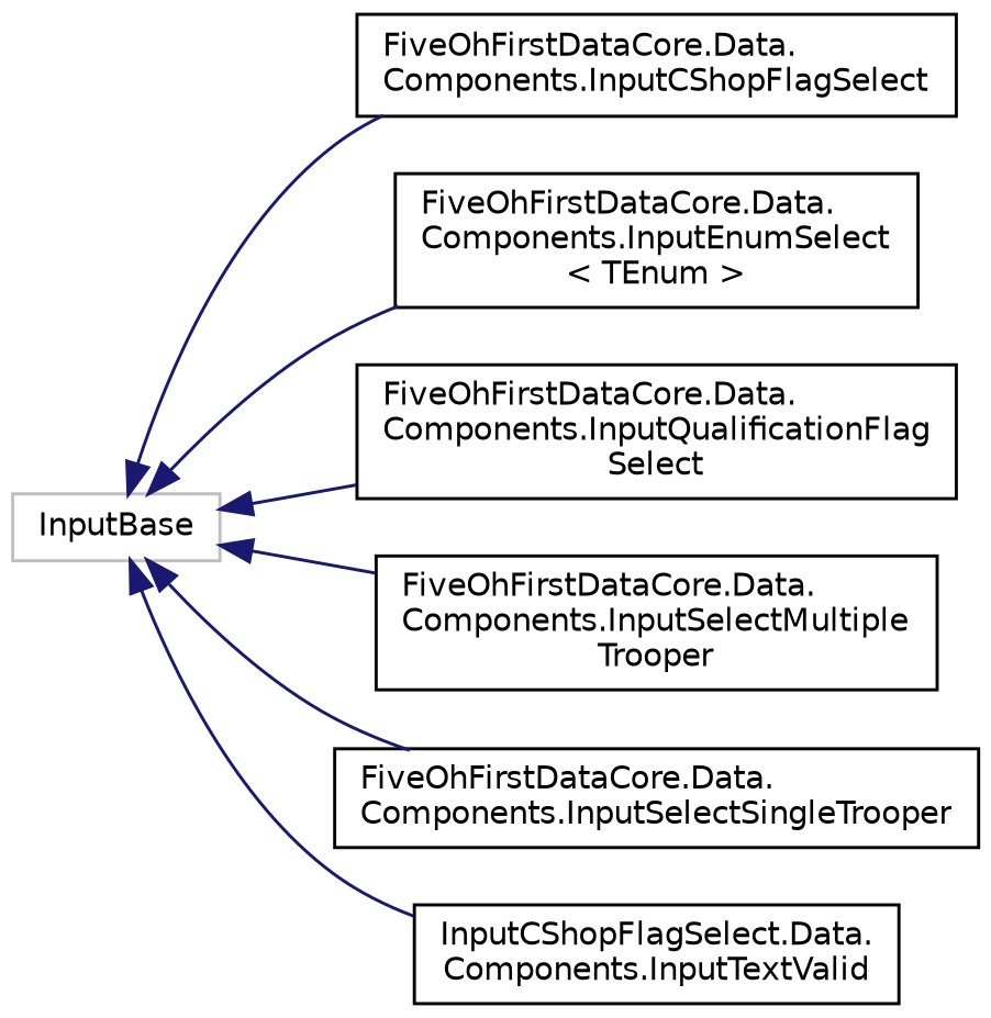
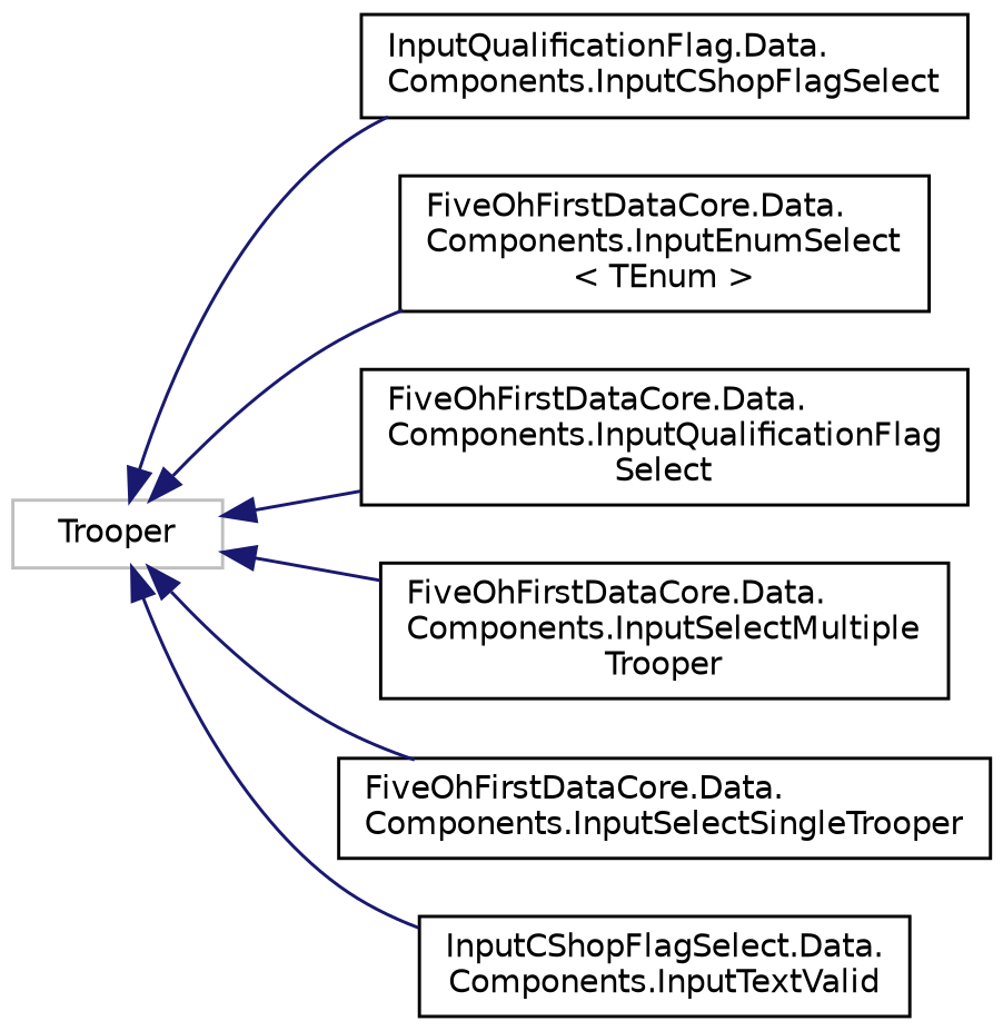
  digraph {
    rankdir=LR
    node [color=black fillcolor=white fontname=Helvetica fontsize=10 shape=record style=filled]
    edge [color=midnightblue dir=back fontname=Helvetica fontsize=10 labelfontname=Helvetica labelfontsize=10 style=solid]
-   n1 [color=grey75 height=0.2 label=InputBase width=0.4]
-   n2 [height=0.2 label="FiveOhFirstDataCore.Data.\lComponents.InputCShopFlagSelect" width=0.4]
+   n1 [color=grey75 height=0.2 label=Trooper width=0.4]
+   n2 [height=0.2 label="InputQualificationFlag.Data.\lComponents.InputCShopFlagSelect" width=0.4]
    n3 [height=0.2 label="FiveOhFirstDataCore.Data.\lComponents.InputEnumSelect\l\< TEnum \>" width=0.4]
    n4 [height=0.2 label="FiveOhFirstDataCore.Data.\lComponents.InputQualificationFlag\lSelect" width=0.4]
    n5 [height=0.2 label="FiveOhFirstDataCore.Data.\lComponents.InputSelectMultiple\lTrooper" width=0.4]
    n6 [height=0.2 label="FiveOhFirstDataCore.Data.\lComponents.InputSelectSingleTrooper" width=0.4]
    n7 [height=0.2 label="InputCShopFlagSelect.Data.\lComponents.InputTextValid" width=0.4]
    n1 -> n2
    n1 -> n3
    n1 -> n4
    n1 -> n5
    n1 -> n6
    n1 -> n7
  }
